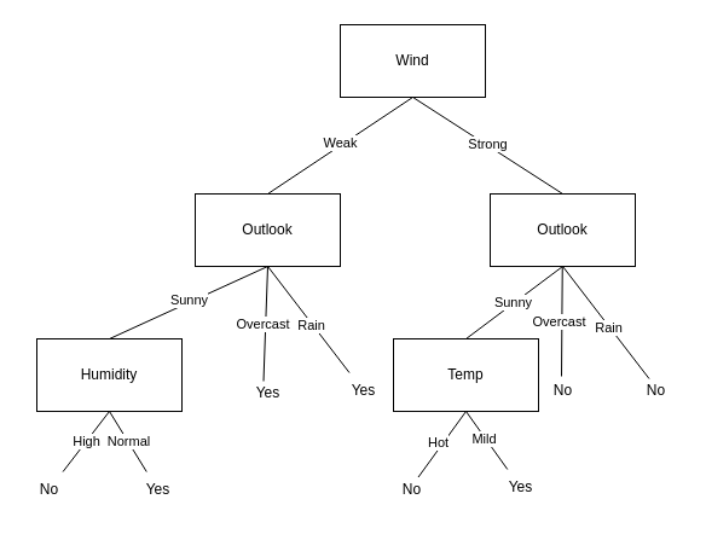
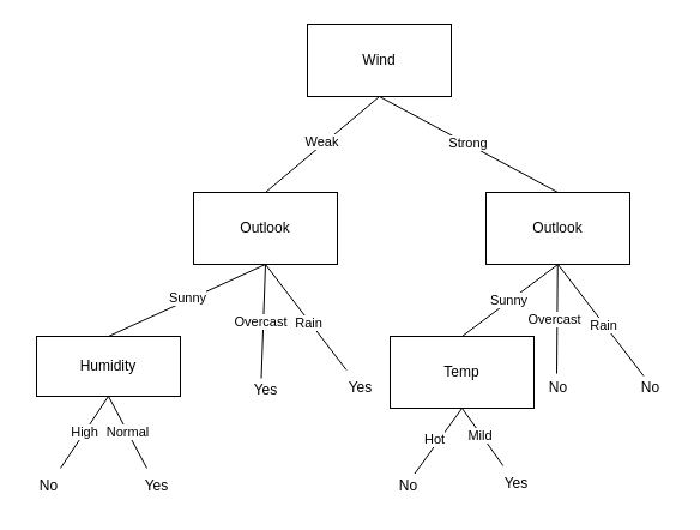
  <mxCell id="0" />
  <mxCell id="1" parent="0" />
- <mxCell id="2" value="Wind" style="rounded=0;whiteSpace=wrap;html=1;" vertex="1" parent="1"><mxGeometry x="281" y="20" width="120" height="60" as="geometry" /></mxCell>
+ <mxCell id="2" value="Wind" style="rounded=0;whiteSpace=wrap;html=1;" vertex="1" parent="1"><mxGeometry x="256" y="20" width="120" height="60" as="geometry" /></mxCell>
  <mxCell id="3" value="" style="endArrow=none;html=1;rounded=0;entryX=0.5;entryY=1;entryDx=0;entryDy=0;exitX=0.5;exitY=0;exitDx=0;exitDy=0;" edge="1" parent="1" source="7" target="2"><mxGeometry width="50" height="50" relative="1" as="geometry"><mxPoint x="220" y="160" as="sourcePoint" /><mxPoint x="370" y="140" as="targetPoint" /></mxGeometry></mxCell>
  <mxCell id="4" value="Weak" style="edgeLabel;html=1;align=center;verticalAlign=middle;resizable=0;points=[];" vertex="1" connectable="0" parent="3"><mxGeometry x="0.016" y="3" relative="1" as="geometry"><mxPoint as="offset" /></mxGeometry></mxCell>
  <mxCell id="5" value="" style="endArrow=none;html=1;rounded=0;entryX=0.5;entryY=1;entryDx=0;entryDy=0;exitX=0.5;exitY=0;exitDx=0;exitDy=0;" edge="1" parent="1" source="22" target="2"><mxGeometry width="50" height="50" relative="1" as="geometry"><mxPoint x="460" y="160" as="sourcePoint" /><mxPoint x="380" y="160" as="targetPoint" /></mxGeometry></mxCell>
  <mxCell id="6" value="Strong" style="edgeLabel;html=1;align=center;verticalAlign=middle;resizable=0;points=[];" vertex="1" connectable="0" parent="5"><mxGeometry x="0.021" y="-1" relative="1" as="geometry"><mxPoint as="offset" /></mxGeometry></mxCell>
  <mxCell id="7" value="Outlook" style="rounded=0;whiteSpace=wrap;html=1;" vertex="1" parent="1"><mxGeometry x="161" y="160" width="120" height="60" as="geometry" /></mxCell>
  <mxCell id="8" value="" style="endArrow=none;html=1;rounded=0;entryX=0.5;entryY=1;entryDx=0;entryDy=0;exitX=0.5;exitY=0;exitDx=0;exitDy=0;" edge="1" parent="1" source="10" target="7"><mxGeometry width="50" height="50" relative="1" as="geometry"><mxPoint x="140" y="280" as="sourcePoint" /><mxPoint x="380" y="160" as="targetPoint" /></mxGeometry></mxCell>
  <mxCell id="9" value="Sunny" style="edgeLabel;html=1;align=center;verticalAlign=middle;resizable=0;points=[];" vertex="1" connectable="0" parent="8"><mxGeometry x="0.016" y="2" relative="1" as="geometry"><mxPoint as="offset" /></mxGeometry></mxCell>
- <mxCell id="10" value="Humidity" style="rounded=0;whiteSpace=wrap;html=1;" vertex="1" parent="1"><mxGeometry x="30" y="280" width="120" height="60" as="geometry" /></mxCell>
+ <mxCell id="10" value="Humidity" style="rounded=0;whiteSpace=wrap;html=1;" vertex="1" parent="1"><mxGeometry x="30" y="280" width="120" height="50" as="geometry" /></mxCell>
  <mxCell id="11" value="High" style="endArrow=none;html=1;rounded=0;entryX=0.5;entryY=1;entryDx=0;entryDy=0;" edge="1" parent="1" source="12" target="10"><mxGeometry width="50" height="50" relative="1" as="geometry"><mxPoint x="60" y="400" as="sourcePoint" /><mxPoint x="380" y="420" as="targetPoint" /><Array as="points" /></mxGeometry></mxCell>
  <mxCell id="12" value="No" style="text;html=1;align=center;verticalAlign=middle;resizable=0;points=[];autosize=1;strokeColor=none;fillColor=none;" vertex="1" parent="1"><mxGeometry x="20" y="390" width="40" height="30" as="geometry" /></mxCell>
  <mxCell id="13" value="" style="endArrow=none;html=1;rounded=0;entryX=0.5;entryY=1;entryDx=0;entryDy=0;" edge="1" parent="1" source="15" target="10"><mxGeometry width="50" height="50" relative="1" as="geometry"><mxPoint x="180" y="400" as="sourcePoint" /><mxPoint x="380" y="420" as="targetPoint" /></mxGeometry></mxCell>
  <mxCell id="14" value="Normal" style="edgeLabel;html=1;align=center;verticalAlign=middle;resizable=0;points=[];" vertex="1" connectable="0" parent="13"><mxGeometry x="0.038" relative="1" as="geometry"><mxPoint as="offset" /></mxGeometry></mxCell>
  <mxCell id="15" value="Yes" style="text;html=1;align=center;verticalAlign=middle;resizable=0;points=[];autosize=1;strokeColor=none;fillColor=none;" vertex="1" parent="1"><mxGeometry x="110" y="390" width="40" height="30" as="geometry" /></mxCell>
  <mxCell id="16" value="" style="endArrow=none;html=1;rounded=0;entryX=0.5;entryY=1;entryDx=0;entryDy=0;exitX=0.413;exitY=0.167;exitDx=0;exitDy=0;exitPerimeter=0;" edge="1" parent="1" source="18" target="7"><mxGeometry width="50" height="50" relative="1" as="geometry"><mxPoint x="220" y="320" as="sourcePoint" /><mxPoint x="380" y="420" as="targetPoint" /></mxGeometry></mxCell>
  <mxCell id="17" value="Overcast" style="edgeLabel;html=1;align=center;verticalAlign=middle;resizable=0;points=[];" vertex="1" connectable="0" parent="16"><mxGeometry x="-0.021" y="3" relative="1" as="geometry"><mxPoint as="offset" /></mxGeometry></mxCell>
  <mxCell id="18" value="Yes" style="text;html=1;align=center;verticalAlign=middle;resizable=0;points=[];autosize=1;strokeColor=none;fillColor=none;" vertex="1" parent="1"><mxGeometry x="201" y="310" width="40" height="30" as="geometry" /></mxCell>
  <mxCell id="19" value="Yes" style="text;html=1;align=center;verticalAlign=middle;resizable=0;points=[];autosize=1;strokeColor=none;fillColor=none;" vertex="1" parent="1"><mxGeometry x="280" y="308" width="40" height="30" as="geometry" /></mxCell>
  <mxCell id="20" value="" style="endArrow=none;html=1;rounded=0;entryX=0.5;entryY=1;entryDx=0;entryDy=0;" edge="1" parent="1" source="19" target="7"><mxGeometry width="50" height="50" relative="1" as="geometry"><mxPoint x="330" y="470" as="sourcePoint" /><mxPoint x="380" y="420" as="targetPoint" /></mxGeometry></mxCell>
  <mxCell id="21" value="Rain" style="edgeLabel;html=1;align=center;verticalAlign=middle;resizable=0;points=[];" vertex="1" connectable="0" parent="20"><mxGeometry x="-0.082" y="1" relative="1" as="geometry"><mxPoint as="offset" /></mxGeometry></mxCell>
  <mxCell id="22" value="Outlook" style="rounded=0;whiteSpace=wrap;html=1;" vertex="1" parent="1"><mxGeometry x="405" y="160" width="120" height="60" as="geometry" /></mxCell>
  <mxCell id="23" value="" style="endArrow=none;html=1;rounded=0;entryX=0.5;entryY=1;entryDx=0;entryDy=0;exitX=0.5;exitY=0;exitDx=0;exitDy=0;" edge="1" parent="1" source="31" target="22"><mxGeometry width="50" height="50" relative="1" as="geometry"><mxPoint x="390" y="280" as="sourcePoint" /><mxPoint x="470" y="320" as="targetPoint" /></mxGeometry></mxCell>
  <mxCell id="24" value="Sunny" style="edgeLabel;html=1;align=center;verticalAlign=middle;resizable=0;points=[];" vertex="1" connectable="0" parent="23"><mxGeometry x="-0.024" y="1" relative="1" as="geometry"><mxPoint as="offset" /></mxGeometry></mxCell>
  <mxCell id="25" value="" style="endArrow=none;html=1;rounded=0;exitX=0.475;exitY=0.1;exitDx=0;exitDy=0;exitPerimeter=0;" edge="1" parent="1" source="30" target="22"><mxGeometry width="50" height="50" relative="1" as="geometry"><mxPoint x="460" y="315" as="sourcePoint" /><mxPoint x="463" y="220" as="targetPoint" /></mxGeometry></mxCell>
  <mxCell id="26" value="Overcast" style="edgeLabel;html=1;align=center;verticalAlign=middle;resizable=0;points=[];" vertex="1" connectable="0" parent="25"><mxGeometry x="-0.021" y="3" relative="1" as="geometry"><mxPoint as="offset" /></mxGeometry></mxCell>
  <mxCell id="27" value="No" style="text;html=1;align=center;verticalAlign=middle;resizable=0;points=[];autosize=1;strokeColor=none;fillColor=none;" vertex="1" parent="1"><mxGeometry x="522" y="308" width="40" height="30" as="geometry" /></mxCell>
  <mxCell id="28" value="" style="endArrow=none;html=1;rounded=0;entryX=0.5;entryY=1;entryDx=0;entryDy=0;exitX=0.363;exitY=0.167;exitDx=0;exitDy=0;exitPerimeter=0;" edge="1" parent="1" source="27" target="22"><mxGeometry width="50" height="50" relative="1" as="geometry"><mxPoint x="572" y="470" as="sourcePoint" /><mxPoint x="463" y="220" as="targetPoint" /></mxGeometry></mxCell>
  <mxCell id="29" value="Rain" style="edgeLabel;html=1;align=center;verticalAlign=middle;resizable=0;points=[];" vertex="1" connectable="0" parent="28"><mxGeometry x="-0.082" y="1" relative="1" as="geometry"><mxPoint as="offset" /></mxGeometry></mxCell>
  <mxCell id="30" value="No" style="text;html=1;align=center;verticalAlign=middle;resizable=0;points=[];autosize=1;strokeColor=none;fillColor=none;" vertex="1" parent="1"><mxGeometry x="445" y="308" width="40" height="30" as="geometry" /></mxCell>
  <mxCell id="31" value="Temp" style="rounded=0;whiteSpace=wrap;html=1;" vertex="1" parent="1"><mxGeometry x="325" y="280" width="120" height="60" as="geometry" /></mxCell>
  <mxCell id="32" value="" style="endArrow=none;html=1;rounded=0;entryX=0.5;entryY=1;entryDx=0;entryDy=0;exitX=0.638;exitY=0.15;exitDx=0;exitDy=0;exitPerimeter=0;" edge="1" parent="1" source="34" target="31"><mxGeometry width="50" height="50" relative="1" as="geometry"><mxPoint x="340" y="390" as="sourcePoint" /><mxPoint x="460" y="320" as="targetPoint" /></mxGeometry></mxCell>
  <mxCell id="33" value="Hot" style="edgeLabel;html=1;align=center;verticalAlign=middle;resizable=0;points=[];" vertex="1" connectable="0" parent="32"><mxGeometry x="-0.003" y="5" relative="1" as="geometry"><mxPoint y="1" as="offset" /></mxGeometry></mxCell>
  <mxCell id="34" value="No" style="text;html=1;align=center;verticalAlign=middle;resizable=0;points=[];autosize=1;strokeColor=none;fillColor=none;" vertex="1" parent="1"><mxGeometry x="320" y="390" width="40" height="30" as="geometry" /></mxCell>
  <mxCell id="35" value="Yes" style="text;html=1;align=center;verticalAlign=middle;resizable=0;points=[];autosize=1;strokeColor=none;fillColor=none;" vertex="1" parent="1"><mxGeometry x="410" y="388" width="40" height="30" as="geometry" /></mxCell>
  <mxCell id="36" value="" style="endArrow=none;html=1;rounded=0;entryX=0.5;entryY=1;entryDx=0;entryDy=0;" edge="1" parent="1" source="35" target="31"><mxGeometry width="50" height="50" relative="1" as="geometry"><mxPoint x="410" y="370" as="sourcePoint" /><mxPoint x="460" y="320" as="targetPoint" /></mxGeometry></mxCell>
  <mxCell id="37" value="Mild" style="edgeLabel;html=1;align=center;verticalAlign=middle;resizable=0;points=[];" vertex="1" connectable="0" parent="36"><mxGeometry x="0.07" y="1" relative="1" as="geometry"><mxPoint as="offset" /></mxGeometry></mxCell>
